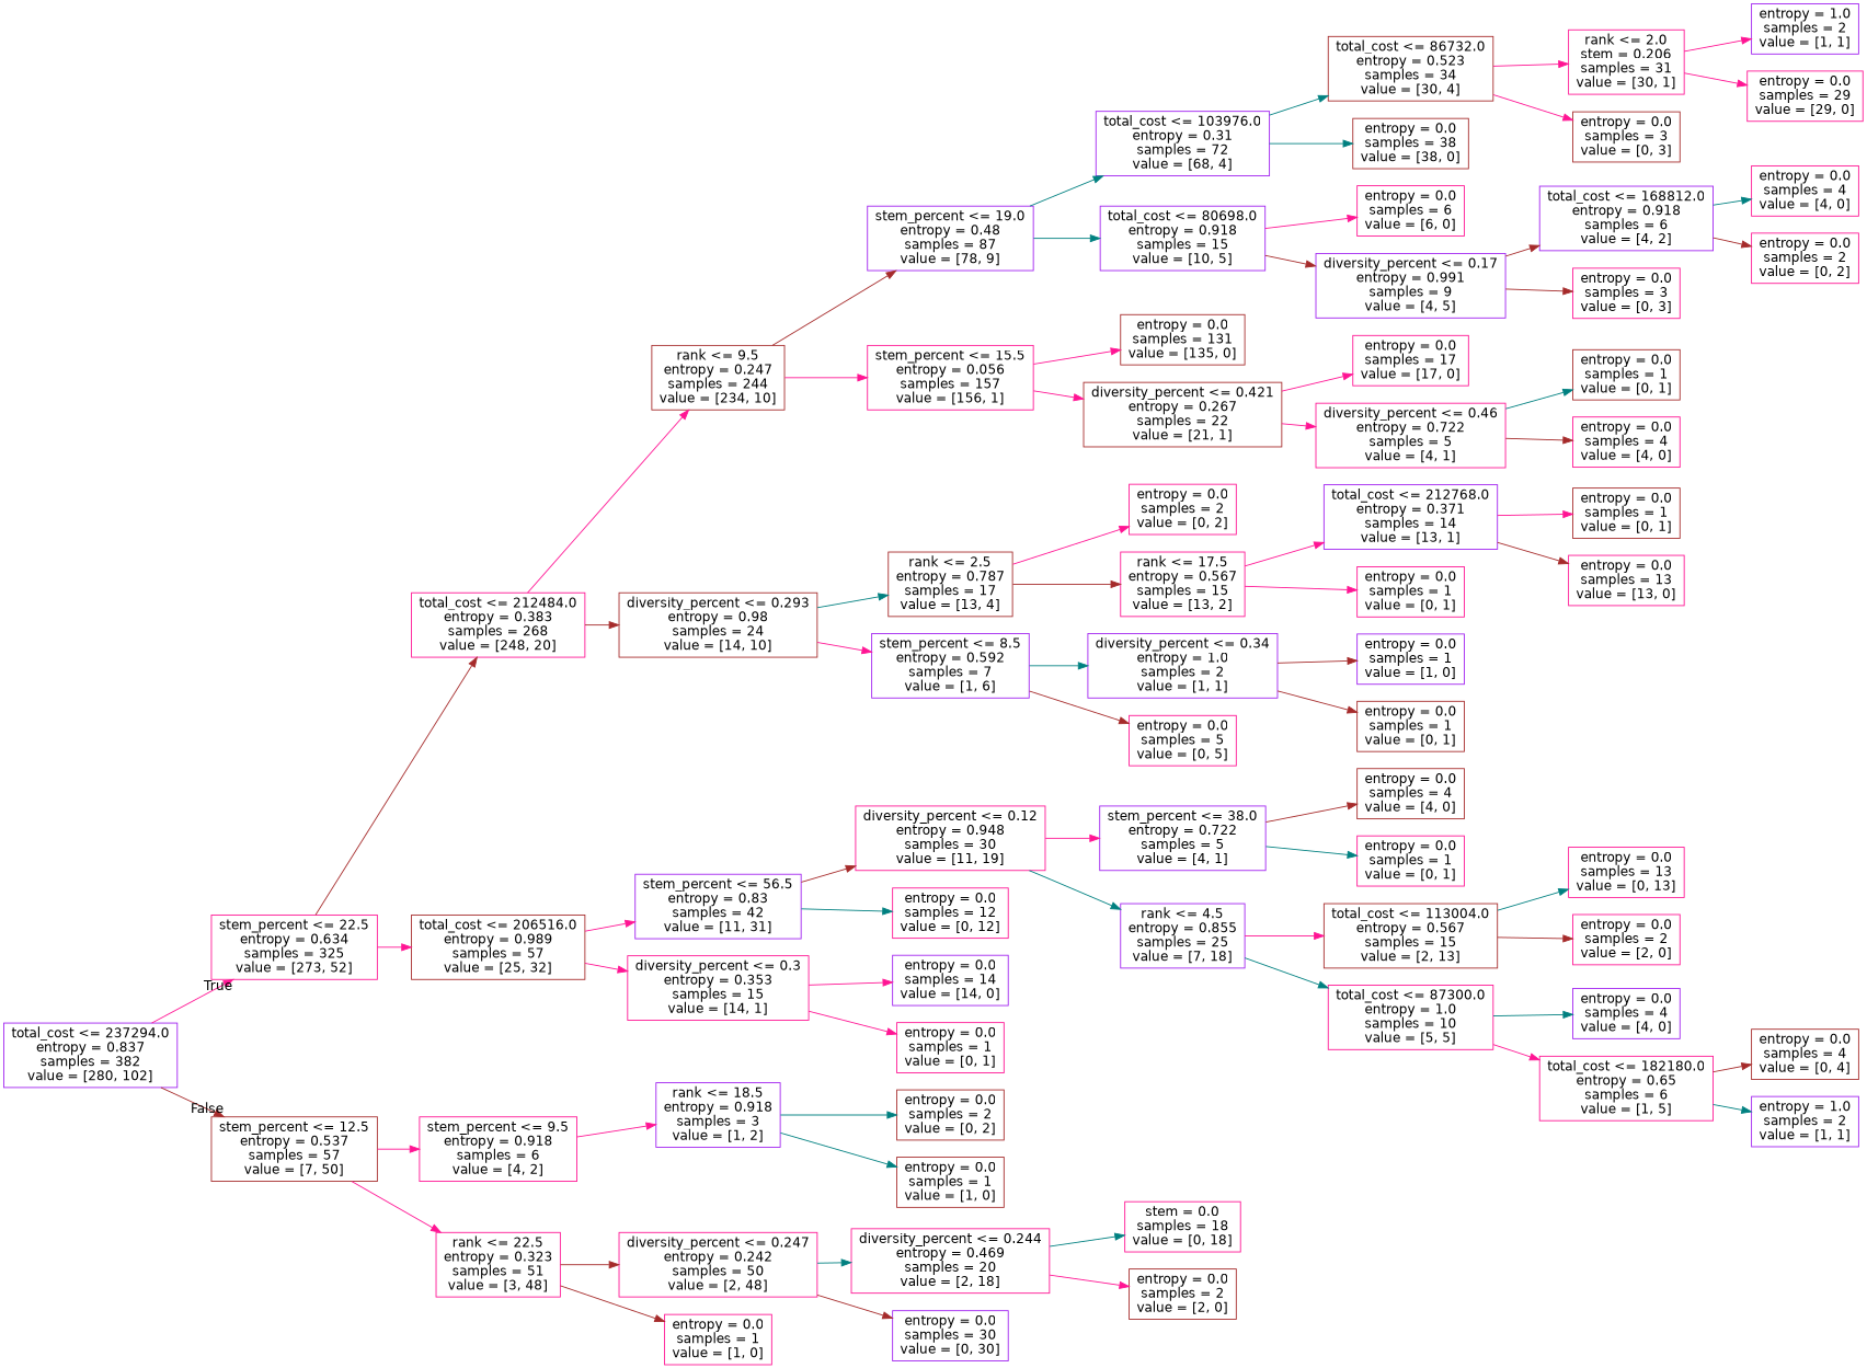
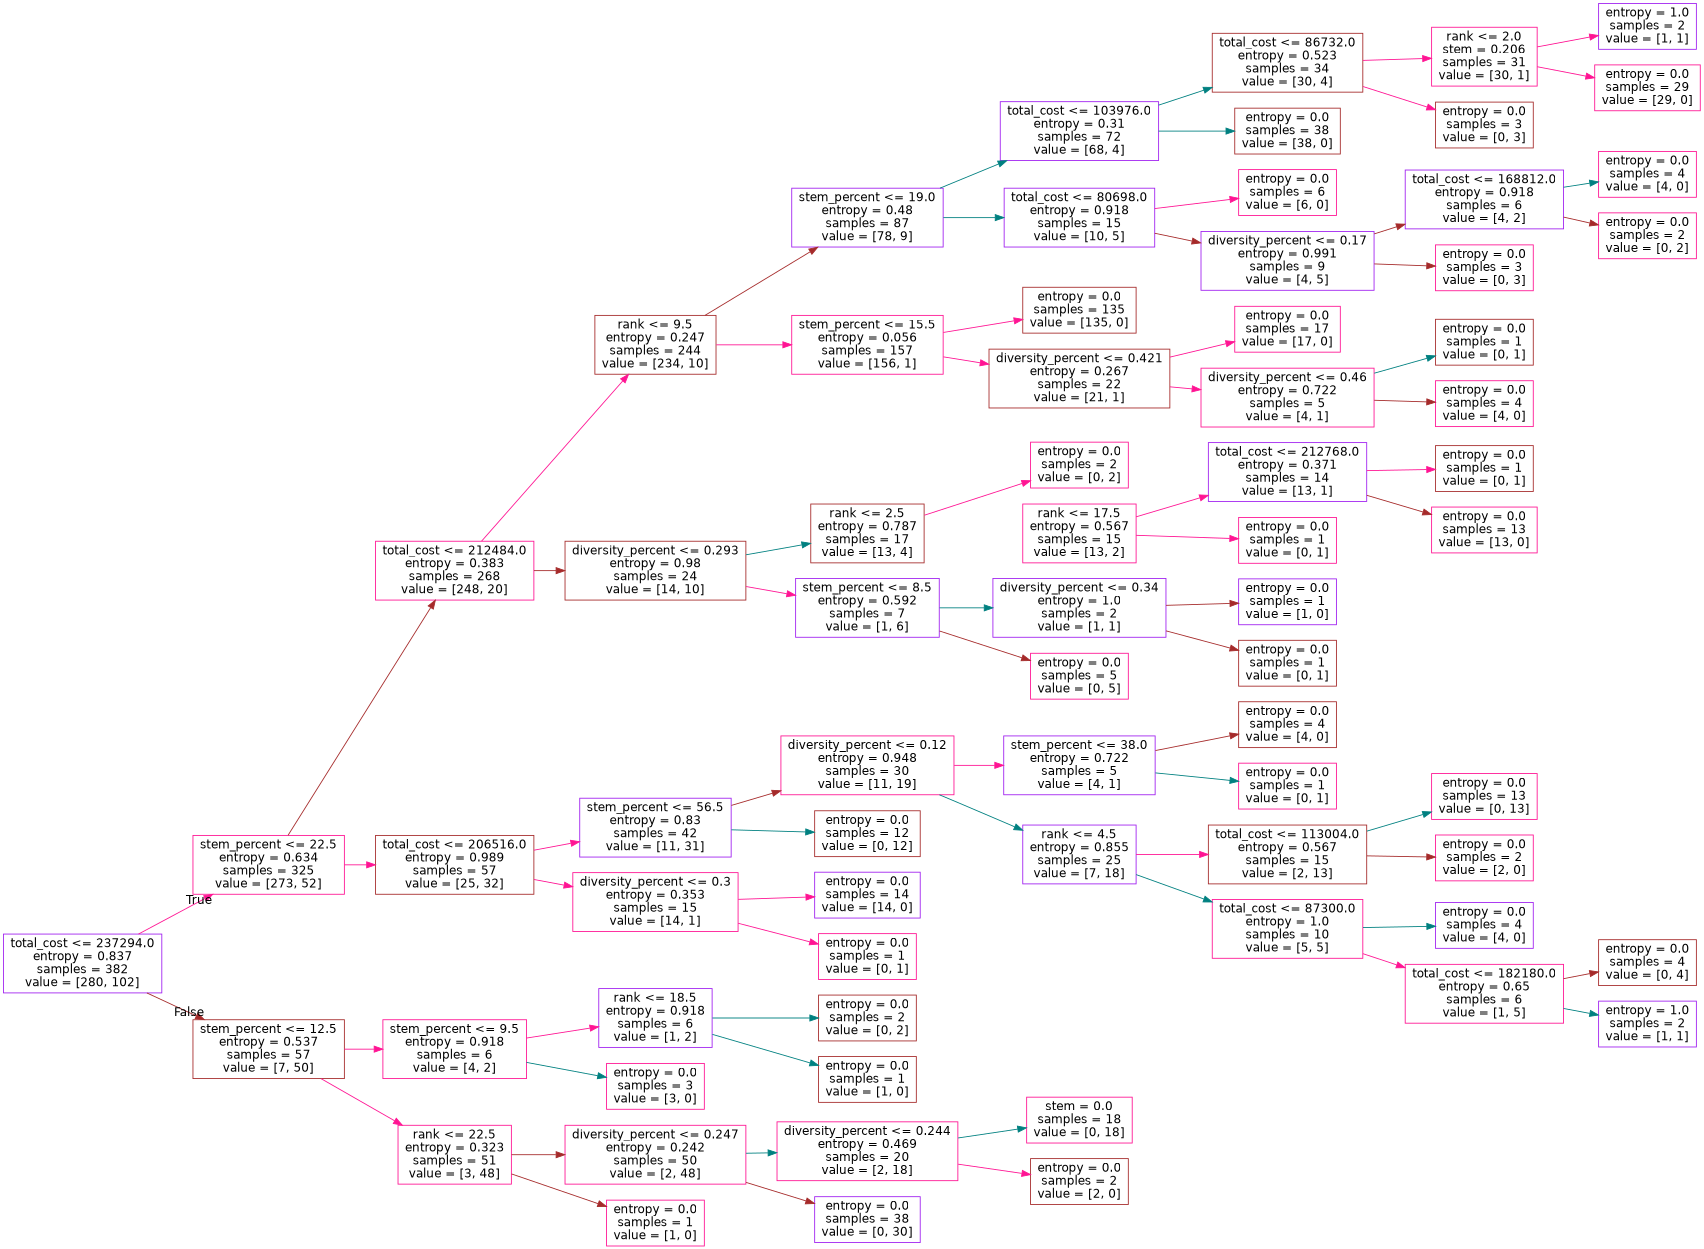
  digraph {
    rankdir=LR
    node [color=deeppink fontname=helvetica shape=box]
    edge [color=deeppink fontname=helvetica]
    n1 [color=purple label="total_cost <= 237294.0\nentropy = 0.837\nsamples = 382\nvalue = [280, 102]"]
    n2 [label="stem_percent <= 22.5\nentropy = 0.634\nsamples = 325\nvalue = [273, 52]"]
    n3 [color=brown label="stem_percent <= 12.5\nentropy = 0.537\nsamples = 57\nvalue = [7, 50]"]
    n4 [label="total_cost <= 212484.0\nentropy = 0.383\nsamples = 268\nvalue = [248, 20]"]
    n5 [color=brown label="total_cost <= 206516.0\nentropy = 0.989\nsamples = 57\nvalue = [25, 32]"]
    n6 [label="stem_percent <= 9.5\nentropy = 0.918\nsamples = 6\nvalue = [4, 2]"]
    n7 [label="rank <= 22.5\nentropy = 0.323\nsamples = 51\nvalue = [3, 48]"]
    n8 [color=brown label="rank <= 9.5\nentropy = 0.247\nsamples = 244\nvalue = [234, 10]"]
    n9 [color=brown label="diversity_percent <= 0.293\nentropy = 0.98\nsamples = 24\nvalue = [14, 10]"]
    n10 [color=purple label="stem_percent <= 56.5\nentropy = 0.83\nsamples = 42\nvalue = [11, 31]"]
    n11 [label="diversity_percent <= 0.3\nentropy = 0.353\nsamples = 15\nvalue = [14, 1]"]
    n12 [color=purple label="stem_percent <= 19.0\nentropy = 0.48\nsamples = 87\nvalue = [78, 9]"]
    n13 [label="stem_percent <= 15.5\nentropy = 0.056\nsamples = 157\nvalue = [156, 1]"]
    n14 [color=brown label="rank <= 2.5\nentropy = 0.787\nsamples = 17\nvalue = [13, 4]"]
    n15 [color=purple label="stem_percent <= 8.5\nentropy = 0.592\nsamples = 7\nvalue = [1, 6]"]
    n16 [color=purple label="total_cost <= 103976.0\nentropy = 0.31\nsamples = 72\nvalue = [68, 4]"]
    n17 [color=purple label="total_cost <= 80698.0\nentropy = 0.918\nsamples = 15\nvalue = [10, 5]"]
-   n18 [color=brown label="entropy = 0.0\nsamples = 131\nvalue = [135, 0]"]
+   n18 [color=brown label="entropy = 0.0\nsamples = 135\nvalue = [135, 0]"]
    n19 [color=brown label="diversity_percent <= 0.421\nentropy = 0.267\nsamples = 22\nvalue = [21, 1]"]
    n20 [color=brown label="total_cost <= 86732.0\nentropy = 0.523\nsamples = 34\nvalue = [30, 4]"]
    n21 [color=brown label="entropy = 0.0\nsamples = 38\nvalue = [38, 0]"]
    n22 [label="entropy = 0.0\nsamples = 6\nvalue = [6, 0]"]
    n23 [color=purple label="diversity_percent <= 0.17\nentropy = 0.991\nsamples = 9\nvalue = [4, 5]"]
    n24 [label="rank <= 2.0\nstem = 0.206\nsamples = 31\nvalue = [30, 1]"]
    n25 [color=brown label="entropy = 0.0\nsamples = 3\nvalue = [0, 3]"]
    n26 [color=purple label="entropy = 1.0\nsamples = 2\nvalue = [1, 1]"]
    n27 [label="entropy = 0.0\nsamples = 29\nvalue = [29, 0]"]
    n28 [color=purple label="total_cost <= 168812.0\nentropy = 0.918\nsamples = 6\nvalue = [4, 2]"]
    n29 [label="entropy = 0.0\nsamples = 3\nvalue = [0, 3]"]
    n30 [label="entropy = 0.0\nsamples = 4\nvalue = [4, 0]"]
    n31 [label="entropy = 0.0\nsamples = 2\nvalue = [0, 2]"]
    n32 [label="entropy = 0.0\nsamples = 17\nvalue = [17, 0]"]
    n33 [label="diversity_percent <= 0.46\nentropy = 0.722\nsamples = 5\nvalue = [4, 1]"]
    n34 [color=brown label="entropy = 0.0\nsamples = 1\nvalue = [0, 1]"]
    n35 [label="entropy = 0.0\nsamples = 4\nvalue = [4, 0]"]
    n36 [label="entropy = 0.0\nsamples = 2\nvalue = [0, 2]"]
    n37 [label="rank <= 17.5\nentropy = 0.567\nsamples = 15\nvalue = [13, 2]"]
    n38 [color=purple label="diversity_percent <= 0.34\nentropy = 1.0\nsamples = 2\nvalue = [1, 1]"]
    n39 [label="entropy = 0.0\nsamples = 5\nvalue = [0, 5]"]
    n40 [color=purple label="total_cost <= 212768.0\nentropy = 0.371\nsamples = 14\nvalue = [13, 1]"]
    n41 [label="entropy = 0.0\nsamples = 1\nvalue = [0, 1]"]
    n42 [color=brown label="entropy = 0.0\nsamples = 1\nvalue = [0, 1]"]
    n43 [label="entropy = 0.0\nsamples = 13\nvalue = [13, 0]"]
    n44 [color=purple label="entropy = 0.0\nsamples = 1\nvalue = [1, 0]"]
    n45 [color=brown label="entropy = 0.0\nsamples = 1\nvalue = [0, 1]"]
    n46 [label="diversity_percent <= 0.12\nentropy = 0.948\nsamples = 30\nvalue = [11, 19]"]
-   n47 [label="entropy = 0.0\nsamples = 12\nvalue = [0, 12]"]
+   n47 [color=brown label="entropy = 0.0\nsamples = 12\nvalue = [0, 12]"]
    n48 [color=purple label="entropy = 0.0\nsamples = 14\nvalue = [14, 0]"]
    n49 [label="entropy = 0.0\nsamples = 1\nvalue = [0, 1]"]
    n50 [color=purple label="stem_percent <= 38.0\nentropy = 0.722\nsamples = 5\nvalue = [4, 1]"]
    n51 [color=purple label="rank <= 4.5\nentropy = 0.855\nsamples = 25\nvalue = [7, 18]"]
    n52 [color=brown label="entropy = 0.0\nsamples = 4\nvalue = [4, 0]"]
    n53 [label="entropy = 0.0\nsamples = 1\nvalue = [0, 1]"]
    n54 [color=brown label="total_cost <= 113004.0\nentropy = 0.567\nsamples = 15\nvalue = [2, 13]"]
    n55 [label="total_cost <= 87300.0\nentropy = 1.0\nsamples = 10\nvalue = [5, 5]"]
    n56 [label="entropy = 0.0\nsamples = 13\nvalue = [0, 13]"]
    n57 [label="entropy = 0.0\nsamples = 2\nvalue = [2, 0]"]
    n58 [color=purple label="entropy = 0.0\nsamples = 4\nvalue = [4, 0]"]
    n59 [label="total_cost <= 182180.0\nentropy = 0.65\nsamples = 6\nvalue = [1, 5]"]
    n60 [color=brown label="entropy = 0.0\nsamples = 4\nvalue = [0, 4]"]
    n61 [color=purple label="entropy = 1.0\nsamples = 2\nvalue = [1, 1]"]
-   n62 [color=purple label="rank <= 18.5\nentropy = 0.918\nsamples = 3\nvalue = [1, 2]"]
+   n62 [color=purple label="rank <= 18.5\nentropy = 0.918\nsamples = 6\nvalue = [1, 2]"]
+   n63 [label="entropy = 0.0\nsamples = 3\nvalue = [3, 0]"]
    n64 [label="diversity_percent <= 0.247\nentropy = 0.242\nsamples = 50\nvalue = [2, 48]"]
    n65 [label="entropy = 0.0\nsamples = 1\nvalue = [1, 0]"]
    n66 [color=brown label="entropy = 0.0\nsamples = 2\nvalue = [0, 2]"]
    n67 [color=brown label="entropy = 0.0\nsamples = 1\nvalue = [1, 0]"]
    n68 [label="diversity_percent <= 0.244\nentropy = 0.469\nsamples = 20\nvalue = [2, 18]"]
-   n69 [color=purple label="entropy = 0.0\nsamples = 30\nvalue = [0, 30]"]
+   n69 [color=purple label="entropy = 0.0\nsamples = 38\nvalue = [0, 30]"]
    n70 [label="stem = 0.0\nsamples = 18\nvalue = [0, 18]"]
    n71 [color=brown label="entropy = 0.0\nsamples = 2\nvalue = [2, 0]"]
    n1 -> n2 [headlabel=True labelangle=45 labeldistance=2.5]
    n1 -> n3 [color=brown headlabel=False labelangle=-45 labeldistance=2.5]
    n2 -> n4 [color=brown]
    n2 -> n5
    n3 -> n6
    n3 -> n7
    n4 -> n8
    n4 -> n9 [color=brown]
    n5 -> n10
    n5 -> n11
    n6 -> n62
+   n6 -> n63 [color=teal]
    n7 -> n64 [color=brown]
    n7 -> n65 [color=brown]
    n8 -> n12 [color=brown]
    n8 -> n13
    n9 -> n14 [color=teal]
    n9 -> n15
    n10 -> n46 [color=brown]
    n10 -> n47 [color=teal]
    n11 -> n48
    n11 -> n49
    n12 -> n16 [color=teal]
    n12 -> n17 [color=teal]
    n13 -> n18
    n13 -> n19
    n14 -> n36
-   n14 -> n37 [color=brown]
    n15 -> n38 [color=teal]
    n15 -> n39 [color=brown]
    n16 -> n20 [color=teal]
    n16 -> n21 [color=teal]
    n17 -> n22
    n17 -> n23 [color=brown]
    n19 -> n32
    n19 -> n33
    n20 -> n24
    n20 -> n25
    n23 -> n28 [color=brown]
    n23 -> n29 [color=brown]
    n24 -> n26
    n24 -> n27
    n28 -> n30 [color=teal]
    n28 -> n31 [color=brown]
    n33 -> n34 [color=teal]
    n33 -> n35 [color=brown]
    n37 -> n40
    n37 -> n41
    n38 -> n44 [color=brown]
    n38 -> n45 [color=brown]
    n40 -> n42
    n40 -> n43 [color=brown]
    n46 -> n50
    n46 -> n51 [color=teal]
    n50 -> n52 [color=brown]
    n50 -> n53 [color=teal]
    n51 -> n54
    n51 -> n55 [color=teal]
    n54 -> n56 [color=teal]
    n54 -> n57 [color=brown]
    n55 -> n58 [color=teal]
    n55 -> n59
    n59 -> n60 [color=brown]
    n59 -> n61 [color=teal]
    n62 -> n66 [color=teal]
    n62 -> n67 [color=teal]
    n64 -> n68 [color=teal]
    n64 -> n69 [color=brown]
    n68 -> n70 [color=teal]
    n68 -> n71
  }
